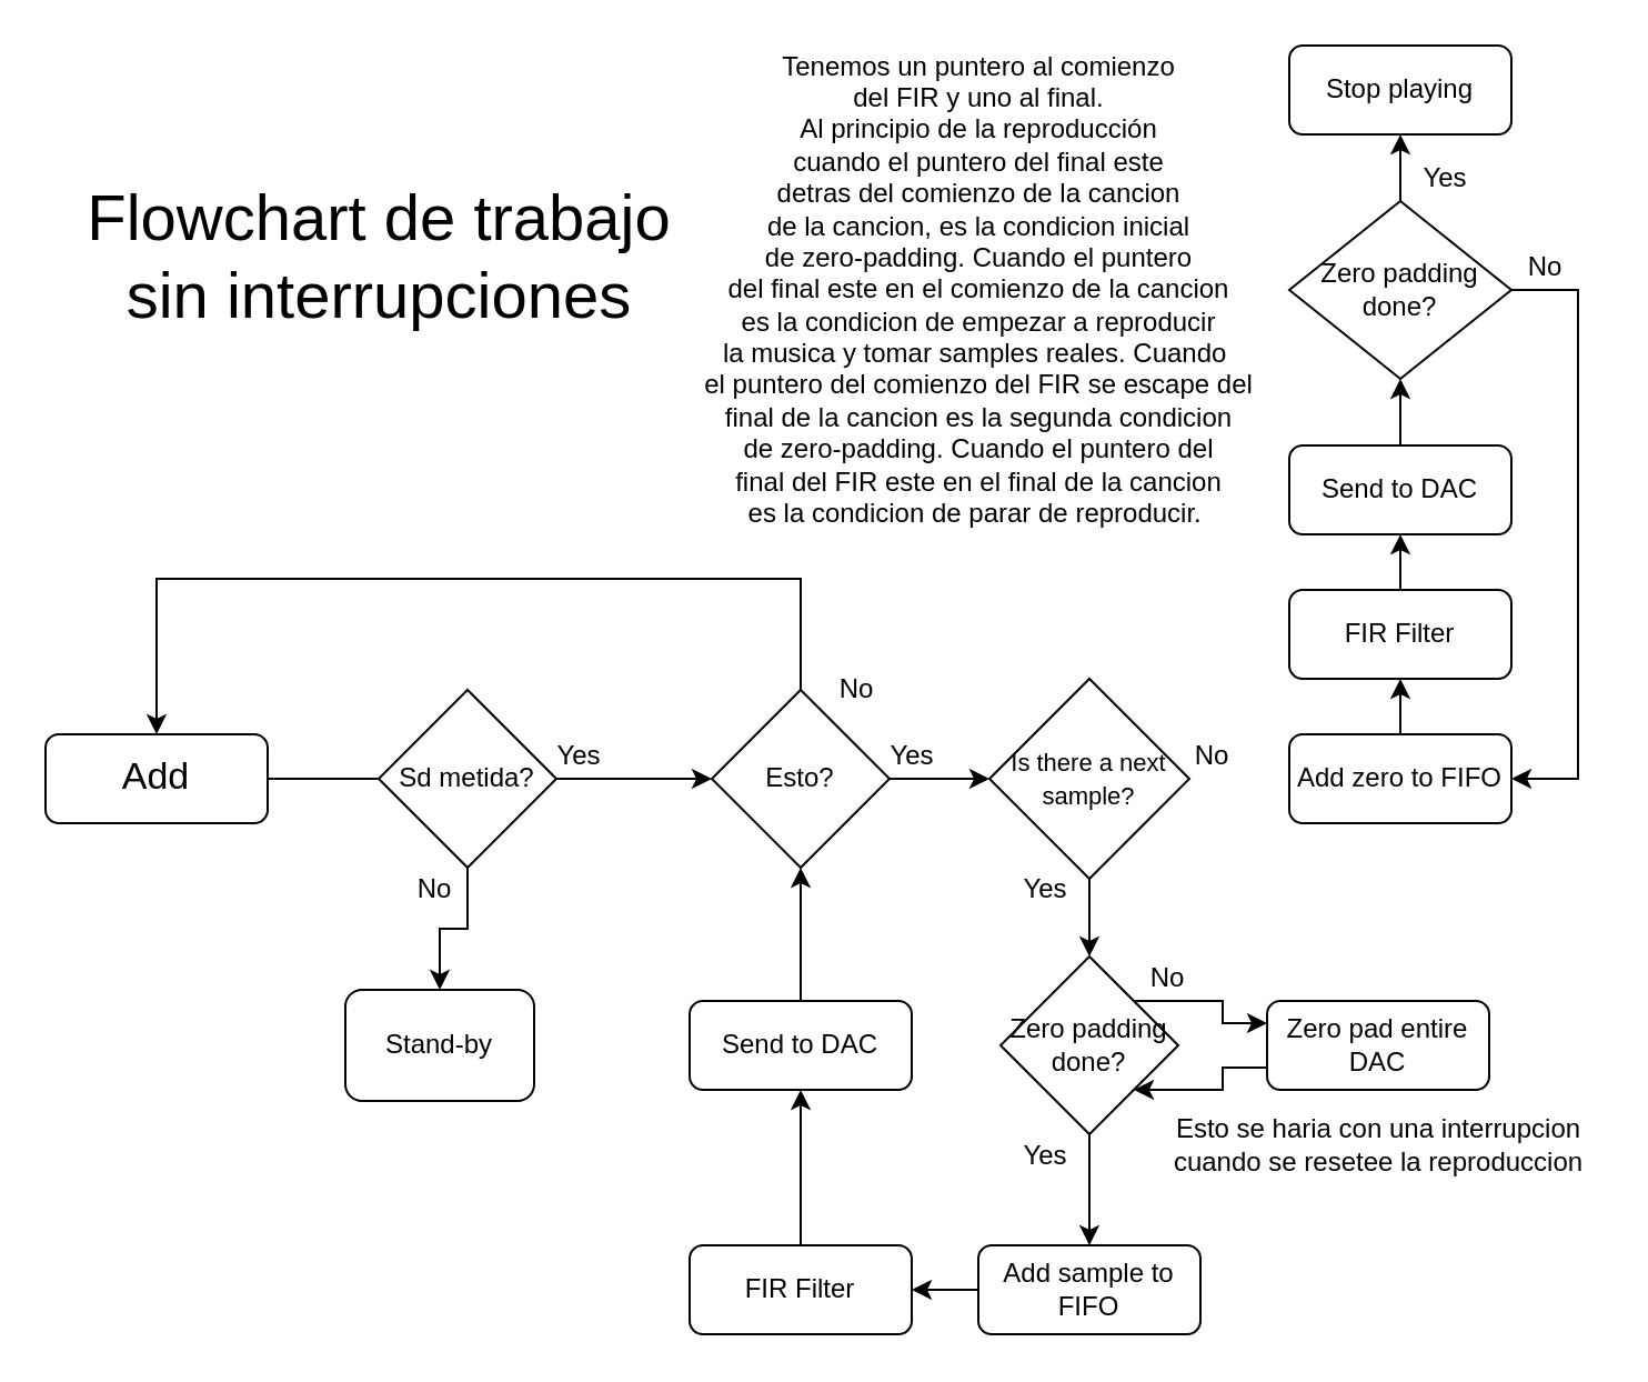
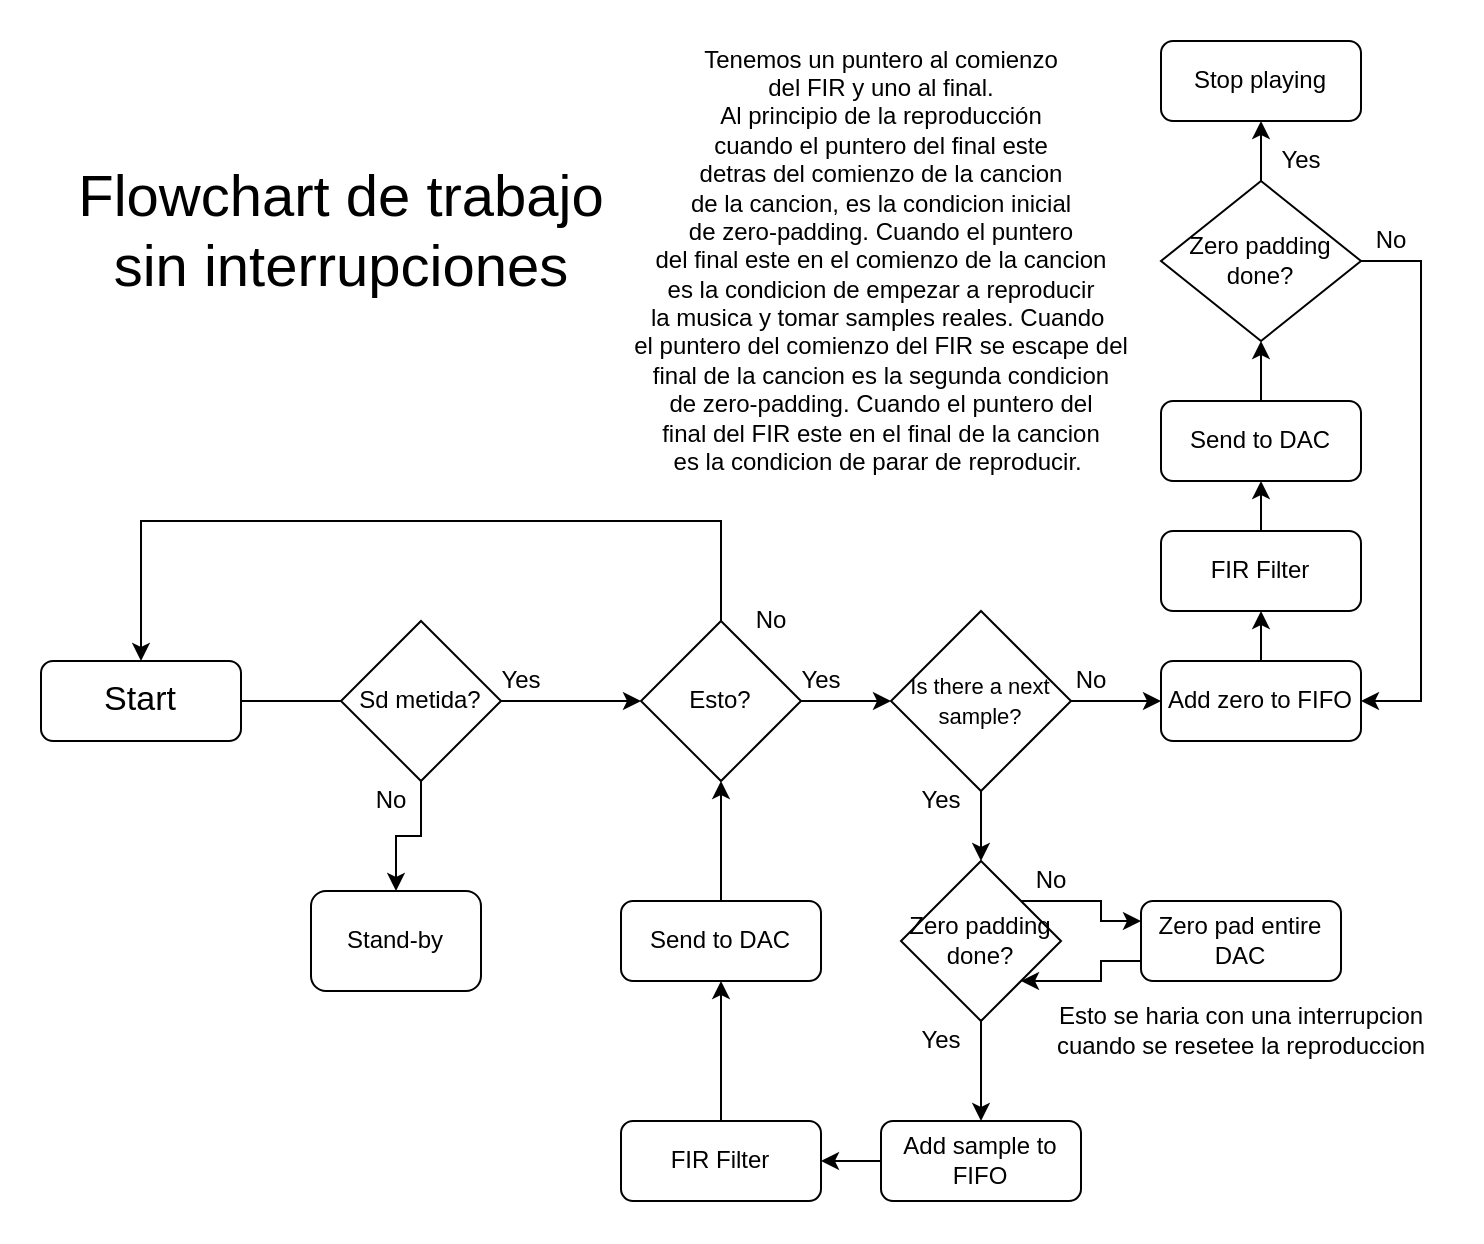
  <mxCell id="0" />
  <mxCell id="1" parent="0" />
  <mxCell id="2" value="" style="edgeStyle=orthogonalEdgeStyle;rounded=0;orthogonalLoop=1;jettySize=auto;html=1;" edge="1" parent="1" source="4" target="5"><mxGeometry relative="1" as="geometry" /></mxCell>
  <mxCell id="3" value="" style="edgeStyle=orthogonalEdgeStyle;rounded=0;orthogonalLoop=1;jettySize=auto;html=1;" edge="1" parent="1" source="4" target="8"><mxGeometry relative="1" as="geometry" /></mxCell>
  <mxCell id="4" value="Sd metida?" style="rhombus;whiteSpace=wrap;html=1;" vertex="1" parent="1"><mxGeometry x="170" y="310" width="80" height="80" as="geometry" /></mxCell>
  <mxCell id="5" value="Stand-by" style="rounded=1;whiteSpace=wrap;html=1;" vertex="1" parent="1"><mxGeometry x="155" y="445" width="85" height="50" as="geometry" /></mxCell>
  <mxCell id="6" value="" style="edgeStyle=orthogonalEdgeStyle;rounded=0;orthogonalLoop=1;jettySize=auto;html=1;" edge="1" parent="1" source="8" target="11"><mxGeometry relative="1" as="geometry" /></mxCell>
  <mxCell id="7" style="edgeStyle=orthogonalEdgeStyle;rounded=0;orthogonalLoop=1;jettySize=auto;html=1;exitX=0.5;exitY=0;exitDx=0;exitDy=0;entryX=0.5;entryY=0;entryDx=0;entryDy=0;" edge="1" parent="1" source="8" target="34"><mxGeometry relative="1" as="geometry"><Array as="points"><mxPoint x="360" y="260" /><mxPoint x="70" y="260" /></Array></mxGeometry></mxCell>
  <mxCell id="8" value="Esto?" style="rhombus;whiteSpace=wrap;html=1;" vertex="1" parent="1"><mxGeometry x="320" y="310" width="80" height="80" as="geometry" /></mxCell>
+ <mxCell id="9" value="" style="edgeStyle=orthogonalEdgeStyle;rounded=0;orthogonalLoop=1;jettySize=auto;html=1;" edge="1" parent="1" source="11" target="12"><mxGeometry relative="1" as="geometry" /></mxCell>
  <mxCell id="10" value="" style="edgeStyle=orthogonalEdgeStyle;rounded=0;orthogonalLoop=1;jettySize=auto;html=1;" edge="1" parent="1" source="11"><mxGeometry relative="1" as="geometry"><mxPoint x="490" y="430" as="targetPoint" /></mxGeometry></mxCell>
  <mxCell id="11" value="&lt;font style=&quot;font-size: 11px&quot;&gt;Is there a next sample?&lt;/font&gt;" style="rhombus;whiteSpace=wrap;html=1;" vertex="1" parent="1"><mxGeometry x="445" y="305" width="90" height="90" as="geometry" /></mxCell>
  <mxCell id="12" value="Add zero to FIFO" style="rounded=1;whiteSpace=wrap;html=1;" vertex="1" parent="1"><mxGeometry x="580" y="330" width="100" height="40" as="geometry" /></mxCell>
  <mxCell id="13" value="Add sample to FIFO" style="rounded=1;whiteSpace=wrap;html=1;" vertex="1" parent="1"><mxGeometry x="440" y="560" width="100" height="40" as="geometry" /></mxCell>
  <mxCell id="14" style="edgeStyle=orthogonalEdgeStyle;rounded=0;orthogonalLoop=1;jettySize=auto;html=1;exitX=0.5;exitY=0;exitDx=0;exitDy=0;entryX=0.5;entryY=1;entryDx=0;entryDy=0;" edge="1" parent="1" source="15" target="17"><mxGeometry relative="1" as="geometry" /></mxCell>
  <mxCell id="15" value="FIR Filter" style="rounded=1;whiteSpace=wrap;html=1;" vertex="1" parent="1"><mxGeometry x="310" y="560" width="100" height="40" as="geometry" /></mxCell>
  <mxCell id="16" value="" style="edgeStyle=orthogonalEdgeStyle;rounded=0;orthogonalLoop=1;jettySize=auto;html=1;" edge="1" parent="1" source="17" target="8"><mxGeometry relative="1" as="geometry" /></mxCell>
  <mxCell id="17" value="Send to DAC" style="rounded=1;whiteSpace=wrap;html=1;" vertex="1" parent="1"><mxGeometry x="310" y="450" width="100" height="40" as="geometry" /></mxCell>
  <mxCell id="18" value="" style="edgeStyle=orthogonalEdgeStyle;rounded=0;orthogonalLoop=1;jettySize=auto;html=1;" edge="1" parent="1" source="20" target="22"><mxGeometry relative="1" as="geometry" /></mxCell>
  <mxCell id="19" style="edgeStyle=orthogonalEdgeStyle;rounded=0;orthogonalLoop=1;jettySize=auto;html=1;exitX=1;exitY=0.5;exitDx=0;exitDy=0;entryX=1;entryY=0.5;entryDx=0;entryDy=0;" edge="1" parent="1" source="20" target="12"><mxGeometry relative="1" as="geometry"><Array as="points"><mxPoint x="710" y="130" /><mxPoint x="710" y="350" /></Array></mxGeometry></mxCell>
  <mxCell id="20" value="Zero padding done?" style="rhombus;whiteSpace=wrap;html=1;" vertex="1" parent="1"><mxGeometry x="580" y="90" width="100" height="80" as="geometry" /></mxCell>
  <mxCell id="21" value="No" style="text;html=1;align=center;verticalAlign=middle;resizable=0;points=[];autosize=1;" vertex="1" parent="1"><mxGeometry x="530" y="330" width="30" height="20" as="geometry" /></mxCell>
  <mxCell id="22" value="Stop playing" style="rounded=1;whiteSpace=wrap;html=1;" vertex="1" parent="1"><mxGeometry x="580" y="20" width="100" height="40" as="geometry" /></mxCell>
  <mxCell id="23" value="" style="edgeStyle=orthogonalEdgeStyle;rounded=0;orthogonalLoop=1;jettySize=auto;html=1;" edge="1" parent="1" source="24" target="27"><mxGeometry relative="1" as="geometry" /></mxCell>
  <mxCell id="24" value="FIR Filter" style="rounded=1;whiteSpace=wrap;html=1;" vertex="1" parent="1"><mxGeometry x="580" y="265" width="100" height="40" as="geometry" /></mxCell>
  <mxCell id="25" value="" style="edgeStyle=orthogonalEdgeStyle;rounded=0;orthogonalLoop=1;jettySize=auto;html=1;" edge="1" parent="1" source="12" target="24"><mxGeometry relative="1" as="geometry"><mxPoint x="630" y="330" as="sourcePoint" /><mxPoint x="630" y="250" as="targetPoint" /></mxGeometry></mxCell>
  <mxCell id="26" style="edgeStyle=orthogonalEdgeStyle;rounded=0;orthogonalLoop=1;jettySize=auto;html=1;exitX=0.5;exitY=0;exitDx=0;exitDy=0;entryX=0.5;entryY=1;entryDx=0;entryDy=0;" edge="1" parent="1" source="27" target="20"><mxGeometry relative="1" as="geometry" /></mxCell>
  <mxCell id="27" value="Send to DAC" style="rounded=1;whiteSpace=wrap;html=1;" vertex="1" parent="1"><mxGeometry x="580" y="200" width="100" height="40" as="geometry" /></mxCell>
  <mxCell id="28" value="Yes" style="text;html=1;align=center;verticalAlign=middle;resizable=0;points=[];autosize=1;" vertex="1" parent="1"><mxGeometry x="390" y="330" width="40" height="20" as="geometry" /></mxCell>
  <mxCell id="29" value="Yes" style="text;html=1;align=center;verticalAlign=middle;resizable=0;points=[];autosize=1;" vertex="1" parent="1"><mxGeometry x="630" y="70" width="40" height="20" as="geometry" /></mxCell>
  <mxCell id="30" value="No" style="text;html=1;align=center;verticalAlign=middle;resizable=0;points=[];autosize=1;" vertex="1" parent="1"><mxGeometry x="680" y="110" width="30" height="20" as="geometry" /></mxCell>
  <mxCell id="31" value="No" style="text;html=1;align=center;verticalAlign=middle;resizable=0;points=[];autosize=1;" vertex="1" parent="1"><mxGeometry x="180" y="390" width="30" height="20" as="geometry" /></mxCell>
  <mxCell id="32" value="Yes" style="text;html=1;align=center;verticalAlign=middle;resizable=0;points=[];autosize=1;" vertex="1" parent="1"><mxGeometry x="240" y="330" width="40" height="20" as="geometry" /></mxCell>
  <mxCell id="33" style="edgeStyle=orthogonalEdgeStyle;rounded=0;orthogonalLoop=1;jettySize=auto;html=1;exitX=1;exitY=0.5;exitDx=0;exitDy=0;entryX=0;entryY=0.5;entryDx=0;entryDy=0;endArrow=none;" edge="1" parent="1" source="34" target="4"><mxGeometry relative="1" as="geometry" /></mxCell>
- <mxCell id="34" value="&lt;span style=&quot;font-size: 17px&quot;&gt;Add&lt;/span&gt;" style="rounded=1;whiteSpace=wrap;html=1;" vertex="1" parent="1"><mxGeometry x="20" y="330" width="100" height="40" as="geometry" /></mxCell>
+ <mxCell id="34" value="&lt;span style=&quot;font-size: 17px&quot;&gt;Start&lt;/span&gt;" style="rounded=1;whiteSpace=wrap;html=1;" vertex="1" parent="1"><mxGeometry x="20" y="330" width="100" height="40" as="geometry" /></mxCell>
  <mxCell id="35" value="No" style="text;html=1;align=center;verticalAlign=middle;resizable=0;points=[];autosize=1;" vertex="1" parent="1"><mxGeometry x="370" y="300" width="30" height="20" as="geometry" /></mxCell>
  <mxCell id="36" style="edgeStyle=orthogonalEdgeStyle;rounded=0;orthogonalLoop=1;jettySize=auto;html=1;exitX=0;exitY=0.5;exitDx=0;exitDy=0;entryX=1;entryY=0.5;entryDx=0;entryDy=0;" edge="1" parent="1" target="15"><mxGeometry relative="1" as="geometry"><mxPoint x="440" y="580" as="sourcePoint" /></mxGeometry></mxCell>
  <mxCell id="37" value="Tenemos un puntero al comienzo&lt;br&gt;del FIR y uno al final.&lt;br&gt;Al principio de la reproducción&lt;br&gt;cuando el puntero del final este&lt;br&gt;detras del comienzo de la cancion&lt;br&gt;de la cancion, es la condicion inicial&lt;br&gt;de zero-padding. Cuando el puntero&lt;br&gt;del final este en el comienzo de la cancion&lt;br&gt;es la condicion de empezar a reproducir&lt;br&gt;la musica y tomar samples reales. Cuando&amp;nbsp;&lt;br&gt;el puntero del comienzo del FIR se escape del&lt;br&gt;final de la cancion es la segunda condicion&lt;br&gt;de zero-padding. Cuando el puntero del&lt;br&gt;final del FIR este en el final de la cancion&lt;br&gt;es la condicion de parar de reproducir.&amp;nbsp;" style="text;html=1;align=center;verticalAlign=middle;resizable=0;points=[];autosize=1;" vertex="1" parent="1"><mxGeometry x="310" y="20" width="260" height="220" as="geometry" /></mxCell>
  <mxCell id="38" value="&lt;font style=&quot;font-size: 29px&quot;&gt;Flowchart de trabajo &lt;br&gt;sin interrupciones&lt;/font&gt;" style="text;html=1;align=center;verticalAlign=middle;resizable=0;points=[];autosize=1;" vertex="1" parent="1"><mxGeometry x="30" y="90" width="280" height="50" as="geometry" /></mxCell>
  <mxCell id="39" value="Yes" style="text;html=1;align=center;verticalAlign=middle;resizable=0;points=[];autosize=1;" vertex="1" parent="1"><mxGeometry x="450" y="390" width="40" height="20" as="geometry" /></mxCell>
  <mxCell id="40" value="" style="edgeStyle=orthogonalEdgeStyle;rounded=0;orthogonalLoop=1;jettySize=auto;html=1;" edge="1" parent="1" source="42" target="13"><mxGeometry relative="1" as="geometry" /></mxCell>
  <mxCell id="41" style="edgeStyle=orthogonalEdgeStyle;rounded=0;orthogonalLoop=1;jettySize=auto;html=1;exitX=1;exitY=0;exitDx=0;exitDy=0;entryX=0;entryY=0.25;entryDx=0;entryDy=0;" edge="1" parent="1" source="42" target="44"><mxGeometry relative="1" as="geometry" /></mxCell>
  <mxCell id="42" value="Zero padding done?" style="rhombus;whiteSpace=wrap;html=1;" vertex="1" parent="1"><mxGeometry x="450" y="430" width="80" height="80" as="geometry" /></mxCell>
  <mxCell id="43" style="edgeStyle=orthogonalEdgeStyle;rounded=0;orthogonalLoop=1;jettySize=auto;html=1;exitX=0;exitY=0.75;exitDx=0;exitDy=0;entryX=1;entryY=1;entryDx=0;entryDy=0;" edge="1" parent="1" source="44" target="42"><mxGeometry relative="1" as="geometry" /></mxCell>
  <mxCell id="44" value="Zero pad entire DAC" style="rounded=1;whiteSpace=wrap;html=1;" vertex="1" parent="1"><mxGeometry x="570" y="450" width="100" height="40" as="geometry" /></mxCell>
  <mxCell id="45" value="No" style="text;html=1;align=center;verticalAlign=middle;resizable=0;points=[];autosize=1;" vertex="1" parent="1"><mxGeometry x="510" y="430" width="30" height="20" as="geometry" /></mxCell>
  <mxCell id="46" value="Yes" style="text;html=1;align=center;verticalAlign=middle;resizable=0;points=[];autosize=1;" vertex="1" parent="1"><mxGeometry x="450" y="510" width="40" height="20" as="geometry" /></mxCell>
  <mxCell id="47" value="Esto se haria con una interrupcion&lt;br&gt;cuando se resetee la reproduccion" style="text;html=1;align=center;verticalAlign=middle;resizable=0;points=[];autosize=1;" vertex="1" parent="1"><mxGeometry x="520" y="500" width="200" height="30" as="geometry" /></mxCell>
